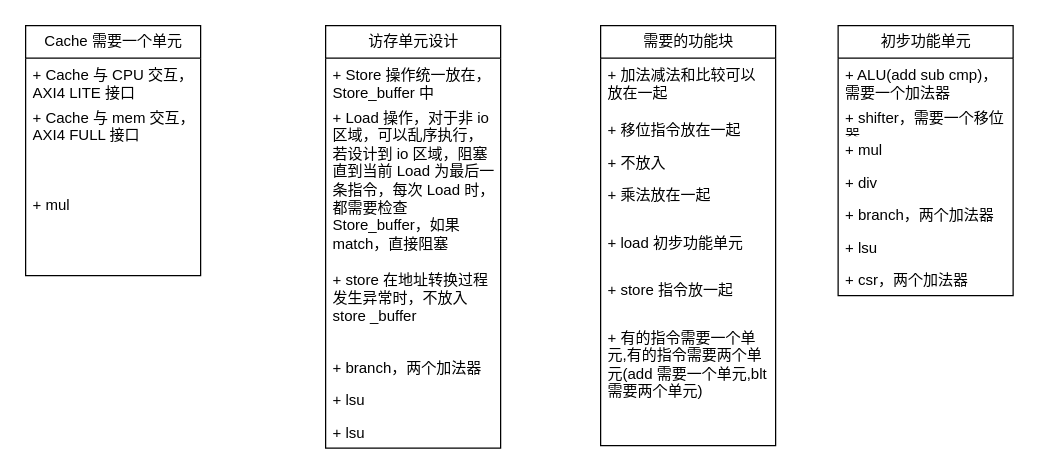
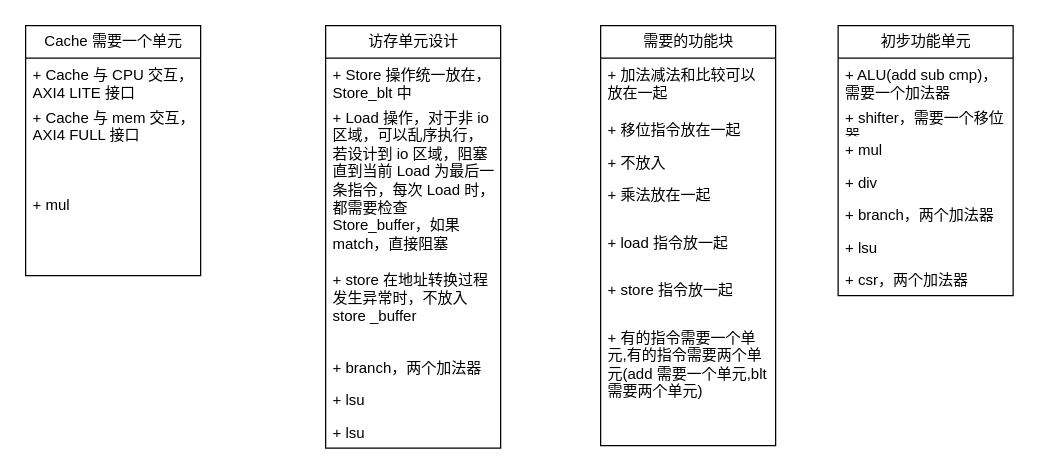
  <mxCell id="0" />
  <mxCell id="1" parent="0" />
  <mxCell id="2" value="需要的功能块" style="swimlane;fontStyle=0;childLayout=stackLayout;horizontal=1;startSize=26;fillColor=none;horizontalStack=0;resizeParent=1;resizeParentMax=0;resizeLast=0;collapsible=1;marginBottom=0;html=1;" parent="1" vertex="1"><mxGeometry x="480" y="20" width="140" height="336" as="geometry" /></mxCell>
  <mxCell id="3" value="+ 加法减法和比较可以放在一起" style="text;strokeColor=none;fillColor=none;align=left;verticalAlign=top;spacingLeft=4;spacingRight=4;overflow=hidden;rotatable=0;points=[[0,0.5],[1,0.5]];portConstraint=eastwest;whiteSpace=wrap;html=1;" parent="2" vertex="1"><mxGeometry y="26" width="140" height="44" as="geometry" /></mxCell>
  <mxCell id="4" value="+ 移位指令放在一起" style="text;strokeColor=none;fillColor=none;align=left;verticalAlign=top;spacingLeft=4;spacingRight=4;overflow=hidden;rotatable=0;points=[[0,0.5],[1,0.5]];portConstraint=eastwest;whiteSpace=wrap;html=1;" parent="2" vertex="1"><mxGeometry y="70" width="140" height="26" as="geometry" /></mxCell>
  <mxCell id="5" value="+ 不放入" style="text;strokeColor=none;fillColor=none;align=left;verticalAlign=top;spacingLeft=4;spacingRight=4;overflow=hidden;rotatable=0;points=[[0,0.5],[1,0.5]];portConstraint=eastwest;whiteSpace=wrap;html=1;" parent="2" vertex="1"><mxGeometry y="96" width="140" height="26" as="geometry" /></mxCell>
  <mxCell id="6" value="+ 乘法放在一起" style="text;strokeColor=none;fillColor=none;align=left;verticalAlign=top;spacingLeft=4;spacingRight=4;overflow=hidden;rotatable=0;points=[[0,0.5],[1,0.5]];portConstraint=eastwest;whiteSpace=wrap;html=1;" parent="2" vertex="1"><mxGeometry y="122" width="140" height="38" as="geometry" /></mxCell>
- <mxCell id="7" value="+ load 初步功能单元" style="text;strokeColor=none;fillColor=none;align=left;verticalAlign=top;spacingLeft=4;spacingRight=4;overflow=hidden;rotatable=0;points=[[0,0.5],[1,0.5]];portConstraint=eastwest;whiteSpace=wrap;html=1;" parent="2" vertex="1"><mxGeometry y="160" width="140" height="38" as="geometry" /></mxCell>
+ <mxCell id="7" value="+ load 指令放一起" style="text;strokeColor=none;fillColor=none;align=left;verticalAlign=top;spacingLeft=4;spacingRight=4;overflow=hidden;rotatable=0;points=[[0,0.5],[1,0.5]];portConstraint=eastwest;whiteSpace=wrap;html=1;" parent="2" vertex="1"><mxGeometry y="160" width="140" height="38" as="geometry" /></mxCell>
  <mxCell id="8" value="+ store 指令放一起" style="text;strokeColor=none;fillColor=none;align=left;verticalAlign=top;spacingLeft=4;spacingRight=4;overflow=hidden;rotatable=0;points=[[0,0.5],[1,0.5]];portConstraint=eastwest;whiteSpace=wrap;html=1;" parent="2" vertex="1"><mxGeometry y="198" width="140" height="38" as="geometry" /></mxCell>
  <mxCell id="9" value="+ 有的指令需要一个单元,有的指令需要两个单元(add 需要一个单元,blt 需要两个单元)" style="text;strokeColor=none;fillColor=none;align=left;verticalAlign=top;spacingLeft=4;spacingRight=4;overflow=hidden;rotatable=0;points=[[0,0.5],[1,0.5]];portConstraint=eastwest;whiteSpace=wrap;html=1;" parent="2" vertex="1"><mxGeometry y="236" width="140" height="100" as="geometry" /></mxCell>
  <mxCell id="10" value="初步功能单元" style="swimlane;fontStyle=0;childLayout=stackLayout;horizontal=1;startSize=26;fillColor=none;horizontalStack=0;resizeParent=1;resizeParentMax=0;resizeLast=0;collapsible=1;marginBottom=0;html=1;" parent="1" vertex="1"><mxGeometry x="670" y="20" width="140" height="216" as="geometry" /></mxCell>
  <mxCell id="11" value="+ ALU(add sub cmp)，需要一个加法器&amp;nbsp;" style="text;strokeColor=none;fillColor=none;align=left;verticalAlign=top;spacingLeft=4;spacingRight=4;overflow=hidden;rotatable=0;points=[[0,0.5],[1,0.5]];portConstraint=eastwest;whiteSpace=wrap;html=1;" parent="10" vertex="1"><mxGeometry y="26" width="140" height="34" as="geometry" /></mxCell>
  <mxCell id="12" value="+ shifter，需要一个移位器" style="text;strokeColor=none;fillColor=none;align=left;verticalAlign=top;spacingLeft=4;spacingRight=4;overflow=hidden;rotatable=0;points=[[0,0.5],[1,0.5]];portConstraint=eastwest;whiteSpace=wrap;html=1;" parent="10" vertex="1"><mxGeometry y="60" width="140" height="26" as="geometry" /></mxCell>
  <mxCell id="13" value="+ mul" style="text;strokeColor=none;fillColor=none;align=left;verticalAlign=top;spacingLeft=4;spacingRight=4;overflow=hidden;rotatable=0;points=[[0,0.5],[1,0.5]];portConstraint=eastwest;whiteSpace=wrap;html=1;" parent="10" vertex="1"><mxGeometry y="86" width="140" height="26" as="geometry" /></mxCell>
  <mxCell id="14" value="+ div" style="text;strokeColor=none;fillColor=none;align=left;verticalAlign=top;spacingLeft=4;spacingRight=4;overflow=hidden;rotatable=0;points=[[0,0.5],[1,0.5]];portConstraint=eastwest;whiteSpace=wrap;html=1;" parent="10" vertex="1"><mxGeometry y="112" width="140" height="26" as="geometry" /></mxCell>
  <mxCell id="15" value="+ branch，两个加法器" style="text;strokeColor=none;fillColor=none;align=left;verticalAlign=top;spacingLeft=4;spacingRight=4;overflow=hidden;rotatable=0;points=[[0,0.5],[1,0.5]];portConstraint=eastwest;whiteSpace=wrap;html=1;" parent="10" vertex="1"><mxGeometry y="138" width="140" height="26" as="geometry" /></mxCell>
  <mxCell id="16" value="+ lsu&lt;br&gt;" style="text;strokeColor=none;fillColor=none;align=left;verticalAlign=top;spacingLeft=4;spacingRight=4;overflow=hidden;rotatable=0;points=[[0,0.5],[1,0.5]];portConstraint=eastwest;whiteSpace=wrap;html=1;" parent="10" vertex="1"><mxGeometry y="164" width="140" height="26" as="geometry" /></mxCell>
  <mxCell id="17" value="+ csr，两个加法器" style="text;strokeColor=none;fillColor=none;align=left;verticalAlign=top;spacingLeft=4;spacingRight=4;overflow=hidden;rotatable=0;points=[[0,0.5],[1,0.5]];portConstraint=eastwest;whiteSpace=wrap;html=1;" parent="10" vertex="1"><mxGeometry y="190" width="140" height="26" as="geometry" /></mxCell>
  <mxCell id="18" value="访存单元设计" style="swimlane;fontStyle=0;childLayout=stackLayout;horizontal=1;startSize=26;fillColor=none;horizontalStack=0;resizeParent=1;resizeParentMax=0;resizeLast=0;collapsible=1;marginBottom=0;html=1;" vertex="1" parent="1"><mxGeometry x="260" y="20" width="140" height="338" as="geometry" /></mxCell>
- <mxCell id="19" value="+ Store 操作统一放在，Store_buffer 中" style="text;strokeColor=none;fillColor=none;align=left;verticalAlign=top;spacingLeft=4;spacingRight=4;overflow=hidden;rotatable=0;points=[[0,0.5],[1,0.5]];portConstraint=eastwest;whiteSpace=wrap;html=1;" vertex="1" parent="18"><mxGeometry y="26" width="140" height="34" as="geometry" /></mxCell>
+ <mxCell id="19" value="+ Store 操作统一放在，Store_blt 中" style="text;strokeColor=none;fillColor=none;align=left;verticalAlign=top;spacingLeft=4;spacingRight=4;overflow=hidden;rotatable=0;points=[[0,0.5],[1,0.5]];portConstraint=eastwest;whiteSpace=wrap;html=1;" vertex="1" parent="18"><mxGeometry y="26" width="140" height="34" as="geometry" /></mxCell>
  <mxCell id="20" value="+ Load 操作，对于非 io 区域，可以乱序执行，若设计到 io 区域，阻塞直到当前 Load 为最后一条指令，每次 Load 时，都需要检查 Store_buffer，如果 match，直接阻塞" style="text;strokeColor=none;fillColor=none;align=left;verticalAlign=top;spacingLeft=4;spacingRight=4;overflow=hidden;rotatable=0;points=[[0,0.5],[1,0.5]];portConstraint=eastwest;whiteSpace=wrap;html=1;" vertex="1" parent="18"><mxGeometry y="60" width="140" height="130" as="geometry" /></mxCell>
  <mxCell id="21" value="+ store 在地址转换过程发生异常时，不放入 store _buffer" style="text;strokeColor=none;fillColor=none;align=left;verticalAlign=top;spacingLeft=4;spacingRight=4;overflow=hidden;rotatable=0;points=[[0,0.5],[1,0.5]];portConstraint=eastwest;whiteSpace=wrap;html=1;" vertex="1" parent="18"><mxGeometry y="190" width="140" height="70" as="geometry" /></mxCell>
  <mxCell id="22" value="+ branch，两个加法器" style="text;strokeColor=none;fillColor=none;align=left;verticalAlign=top;spacingLeft=4;spacingRight=4;overflow=hidden;rotatable=0;points=[[0,0.5],[1,0.5]];portConstraint=eastwest;whiteSpace=wrap;html=1;" vertex="1" parent="18"><mxGeometry y="260" width="140" height="26" as="geometry" /></mxCell>
  <mxCell id="23" value="+ lsu&lt;br&gt;" style="text;strokeColor=none;fillColor=none;align=left;verticalAlign=top;spacingLeft=4;spacingRight=4;overflow=hidden;rotatable=0;points=[[0,0.5],[1,0.5]];portConstraint=eastwest;whiteSpace=wrap;html=1;" vertex="1" parent="18"><mxGeometry y="286" width="140" height="26" as="geometry" /></mxCell>
  <mxCell id="24" value="+ lsu&lt;br&gt;" style="text;strokeColor=none;fillColor=none;align=left;verticalAlign=top;spacingLeft=4;spacingRight=4;overflow=hidden;rotatable=0;points=[[0,0.5],[1,0.5]];portConstraint=eastwest;whiteSpace=wrap;html=1;" vertex="1" parent="18"><mxGeometry y="312" width="140" height="26" as="geometry" /></mxCell>
  <mxCell id="25" value="Cache 需要一个单元" style="swimlane;fontStyle=0;childLayout=stackLayout;horizontal=1;startSize=26;fillColor=none;horizontalStack=0;resizeParent=1;resizeParentMax=0;resizeLast=0;collapsible=1;marginBottom=0;html=1;" vertex="1" parent="1"><mxGeometry x="20" y="20" width="140" height="200" as="geometry" /></mxCell>
  <mxCell id="26" value="+ Cache 与 CPU 交互，AXI4 LITE 接口&amp;nbsp;" style="text;strokeColor=none;fillColor=none;align=left;verticalAlign=top;spacingLeft=4;spacingRight=4;overflow=hidden;rotatable=0;points=[[0,0.5],[1,0.5]];portConstraint=eastwest;whiteSpace=wrap;html=1;" vertex="1" parent="25"><mxGeometry y="26" width="140" height="34" as="geometry" /></mxCell>
  <mxCell id="27" value="+ Cache 与 mem 交互，AXI4 FULL 接口" style="text;strokeColor=none;fillColor=none;align=left;verticalAlign=top;spacingLeft=4;spacingRight=4;overflow=hidden;rotatable=0;points=[[0,0.5],[1,0.5]];portConstraint=eastwest;whiteSpace=wrap;html=1;" vertex="1" parent="25"><mxGeometry y="60" width="140" height="70" as="geometry" /></mxCell>
  <mxCell id="28" value="+ mul" style="text;strokeColor=none;fillColor=none;align=left;verticalAlign=top;spacingLeft=4;spacingRight=4;overflow=hidden;rotatable=0;points=[[0,0.5],[1,0.5]];portConstraint=eastwest;whiteSpace=wrap;html=1;" vertex="1" parent="25"><mxGeometry y="130" width="140" height="70" as="geometry" /></mxCell>
